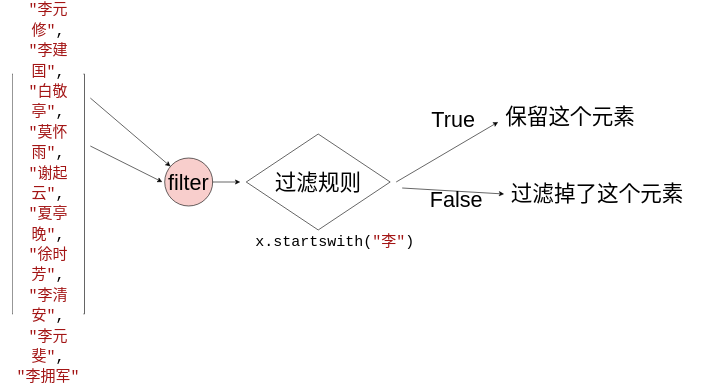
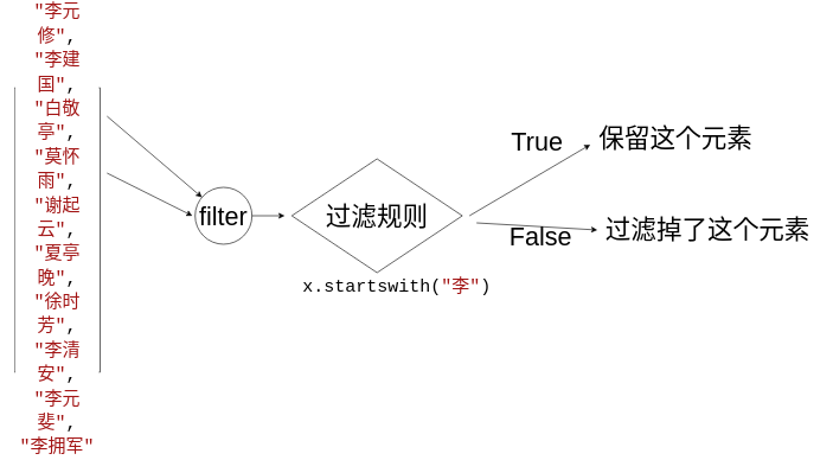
  <mxCell id="0" />
  <mxCell id="1" parent="0" />
  <mxCell id="2" value="&lt;div style=&quot;background-color: rgb(255, 255, 255); font-family: Consolas, &amp;quot;Courier New&amp;quot;, monospace; font-size: 25px; line-height: 34px;&quot;&gt;&lt;div&gt;&lt;span style=&quot;color: #a31515;&quot;&gt;&quot;李元修&quot;&lt;/span&gt;,&lt;/div&gt;&lt;div&gt;&lt;span style=&quot;color: #a31515;&quot;&gt;&quot;李建国&quot;&lt;/span&gt;,&lt;/div&gt;&lt;div&gt;&lt;span style=&quot;color: #a31515;&quot;&gt;&quot;白敬亭&quot;&lt;/span&gt;, &lt;/div&gt;&lt;div&gt;&lt;span style=&quot;color: #a31515;&quot;&gt;&quot;莫怀雨&quot;&lt;/span&gt;, &lt;/div&gt;&lt;div&gt;&lt;span style=&quot;color: #a31515;&quot;&gt;&quot;谢起云&quot;&lt;/span&gt;, &lt;/div&gt;&lt;div&gt;&lt;span style=&quot;color: #a31515;&quot;&gt;&quot;夏亭晚&quot;&lt;/span&gt;, &lt;/div&gt;&lt;div&gt;&lt;span style=&quot;color: #a31515;&quot;&gt;&quot;徐时芳&quot;&lt;/span&gt;, &lt;/div&gt;&lt;div&gt;&lt;span style=&quot;color: #a31515;&quot;&gt;&quot;李清安&quot;&lt;/span&gt;, &lt;/div&gt;&lt;div&gt;&lt;span style=&quot;color: #a31515;&quot;&gt;&quot;李元斐&quot;&lt;/span&gt;, &lt;/div&gt;&lt;div&gt;&lt;span style=&quot;color: #a31515;&quot;&gt;&quot;李拥军&quot;&lt;/span&gt;&lt;/div&gt;&lt;/div&gt;" style="whiteSpace=wrap;html=1;" vertex="1" parent="1"><mxGeometry x="20" y="20" width="120" height="400" as="geometry" /></mxCell>
- <mxCell id="3" value="&lt;font style=&quot;font-size: 36px;&quot;&gt;filter&lt;/font&gt;" style="ellipse;whiteSpace=wrap;html=1;fillColor=#f8cecc;" vertex="1" parent="1"><mxGeometry x="274" y="160" width="80" height="80" as="geometry" /></mxCell>
+ <mxCell id="3" value="&lt;font style=&quot;font-size: 36px;&quot;&gt;filter&lt;/font&gt;" style="ellipse;whiteSpace=wrap;html=1;" vertex="1" parent="1"><mxGeometry x="274" y="160" width="80" height="80" as="geometry" /></mxCell>
  <mxCell id="4" value="" style="endArrow=classic;html=1;fontSize=36;" edge="1" parent="1" target="3"><mxGeometry width="50" height="50" relative="1" as="geometry"><mxPoint x="150" y="60" as="sourcePoint" /><mxPoint x="260" y="30" as="targetPoint" /></mxGeometry></mxCell>
  <mxCell id="5" value="过滤规则" style="rhombus;whiteSpace=wrap;html=1;fontSize=36;" vertex="1" parent="1"><mxGeometry x="410" y="120" width="240" height="160" as="geometry" /></mxCell>
  <mxCell id="6" value="&lt;div style=&quot;background-color: rgb(255, 255, 255); font-family: Consolas, &amp;quot;Courier New&amp;quot;, monospace; font-size: 25px; line-height: 34px;&quot;&gt;&amp;nbsp;x.startswith(&lt;span style=&quot;color: #a31515;&quot;&gt;&quot;李&quot;&lt;/span&gt;)&lt;/div&gt;" style="text;html=1;align=center;verticalAlign=middle;resizable=0;points=[];autosize=1;strokeColor=none;fillColor=none;fontSize=36;" vertex="1" parent="1"><mxGeometry x="410" y="275" width="280" height="50" as="geometry" /></mxCell>
  <mxCell id="7" value="" style="endArrow=classic;html=1;fontSize=36;exitX=1;exitY=0.5;exitDx=0;exitDy=0;" edge="1" parent="1" source="3"><mxGeometry width="50" height="50" relative="1" as="geometry"><mxPoint x="320" y="320" as="sourcePoint" /><mxPoint x="400" y="200" as="targetPoint" /></mxGeometry></mxCell>
  <mxCell id="8" value="" style="endArrow=classic;html=1;fontSize=36;" edge="1" parent="1"><mxGeometry width="50" height="50" relative="1" as="geometry"><mxPoint x="660" y="200" as="sourcePoint" /><mxPoint x="830" y="100" as="targetPoint" /></mxGeometry></mxCell>
  <mxCell id="9" value="True" style="text;html=1;align=center;verticalAlign=middle;resizable=0;points=[];autosize=1;strokeColor=none;fillColor=none;fontSize=36;" vertex="1" parent="1"><mxGeometry x="705" y="65" width="100" height="60" as="geometry" /></mxCell>
  <mxCell id="10" value="保留这个元素" style="text;html=1;align=center;verticalAlign=middle;resizable=0;points=[];autosize=1;strokeColor=none;fillColor=none;fontSize=36;" vertex="1" parent="1"><mxGeometry x="830" y="60" width="240" height="60" as="geometry" /></mxCell>
  <mxCell id="11" value="" style="endArrow=classic;html=1;fontSize=36;" edge="1" parent="1"><mxGeometry width="50" height="50" relative="1" as="geometry"><mxPoint x="150" y="140" as="sourcePoint" /><mxPoint x="270" y="200" as="targetPoint" /></mxGeometry></mxCell>
  <mxCell id="12" value="" style="endArrow=classic;html=1;fontSize=36;" edge="1" parent="1"><mxGeometry width="50" height="50" relative="1" as="geometry"><mxPoint x="670" y="210" as="sourcePoint" /><mxPoint x="840" y="220" as="targetPoint" /></mxGeometry></mxCell>
  <mxCell id="13" value="False" style="text;html=1;align=center;verticalAlign=middle;resizable=0;points=[];autosize=1;strokeColor=none;fillColor=none;fontSize=36;" vertex="1" parent="1"><mxGeometry x="705" y="200" width="110" height="60" as="geometry" /></mxCell>
  <mxCell id="14" value="过滤掉了这个元素" style="text;html=1;align=center;verticalAlign=middle;resizable=0;points=[];autosize=1;strokeColor=none;fillColor=none;fontSize=36;" vertex="1" parent="1"><mxGeometry x="840" y="190" width="310" height="60" as="geometry" /></mxCell>
